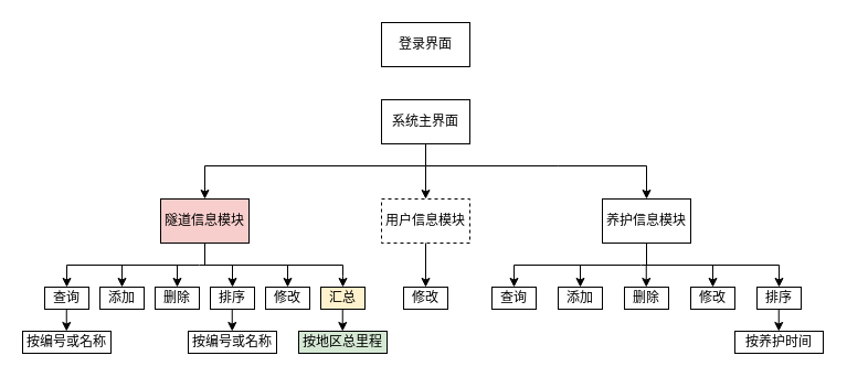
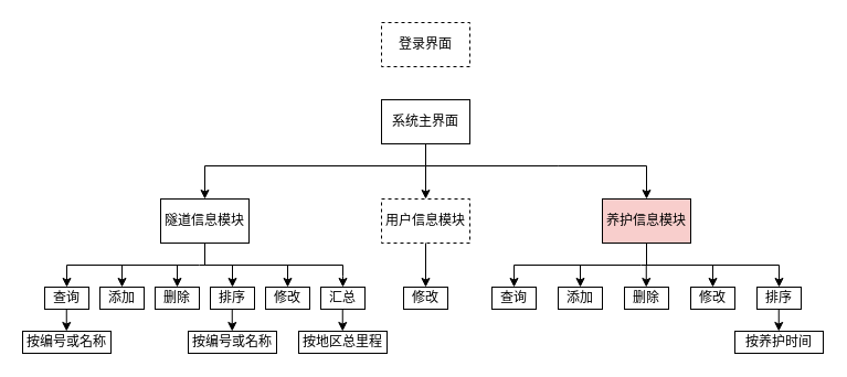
  <mxCell id="0" />
  <mxCell id="1" parent="0" />
- <mxCell id="2" value="登录界面" style="rounded=0;whiteSpace=wrap;html=1;" vertex="1" parent="1"><mxGeometry x="345" y="20" width="80" height="40" as="geometry" /></mxCell>
+ <mxCell id="2" value="登录界面" style="rounded=0;whiteSpace=wrap;html=1;dashed=1;" vertex="1" parent="1"><mxGeometry x="345" y="20" width="80" height="40" as="geometry" /></mxCell>
  <mxCell id="3" value="系统主界面" style="rounded=0;whiteSpace=wrap;html=1;" vertex="1" parent="1"><mxGeometry x="345" y="90" width="80" height="40" as="geometry" /></mxCell>
  <mxCell id="4" value="" style="endArrow=none;html=1;rounded=0;" edge="1" parent="1"><mxGeometry width="50" height="50" relative="1" as="geometry"><mxPoint x="385" y="150" as="sourcePoint" /><mxPoint x="385" y="130" as="targetPoint" /></mxGeometry></mxCell>
  <mxCell id="5" value="" style="endArrow=none;html=1;rounded=0;" edge="1" parent="1"><mxGeometry width="50" height="50" relative="1" as="geometry"><mxPoint x="185" y="150" as="sourcePoint" /><mxPoint x="385" y="150" as="targetPoint" /></mxGeometry></mxCell>
  <mxCell id="6" value="" style="endArrow=none;html=1;rounded=0;" edge="1" parent="1"><mxGeometry width="50" height="50" relative="1" as="geometry"><mxPoint x="385" y="150" as="sourcePoint" /><mxPoint x="505" y="150" as="targetPoint" /></mxGeometry></mxCell>
- <mxCell id="7" value="隧道信息模块" style="rounded=0;whiteSpace=wrap;html=1;fillColor=#f8cecc;" vertex="1" parent="1"><mxGeometry x="145" y="180" width="80" height="40" as="geometry" /></mxCell>
+ <mxCell id="7" value="隧道信息模块" style="rounded=0;whiteSpace=wrap;html=1;" vertex="1" parent="1"><mxGeometry x="145" y="180" width="80" height="40" as="geometry" /></mxCell>
  <mxCell id="8" value="用户信息模块" style="rounded=0;whiteSpace=wrap;html=1;dashed=1;" vertex="1" parent="1"><mxGeometry x="345" y="180" width="80" height="40" as="geometry" /></mxCell>
- <mxCell id="9" value="养护信息模块" style="rounded=0;whiteSpace=wrap;html=1;" vertex="1" parent="1"><mxGeometry x="545" y="180" width="80" height="40" as="geometry" /></mxCell>
+ <mxCell id="9" value="养护信息模块" style="rounded=0;whiteSpace=wrap;html=1;fillColor=#f8cecc;" vertex="1" parent="1"><mxGeometry x="545" y="180" width="80" height="40" as="geometry" /></mxCell>
  <mxCell id="10" value="" style="endArrow=classic;html=1;rounded=0;entryX=0.5;entryY=0;entryDx=0;entryDy=0;" edge="1" parent="1" target="7"><mxGeometry width="50" height="50" relative="1" as="geometry"><mxPoint x="185" y="150" as="sourcePoint" /><mxPoint x="275" y="100" as="targetPoint" /></mxGeometry></mxCell>
  <mxCell id="11" value="" style="endArrow=classic;html=1;rounded=0;entryX=0.5;entryY=0;entryDx=0;entryDy=0;" edge="1" parent="1" target="8"><mxGeometry width="50" height="50" relative="1" as="geometry"><mxPoint x="385" y="150" as="sourcePoint" /><mxPoint x="435" y="100" as="targetPoint" /></mxGeometry></mxCell>
  <mxCell id="12" value="" style="endArrow=classic;html=1;rounded=0;entryX=0.5;entryY=0;entryDx=0;entryDy=0;" edge="1" parent="1" target="9"><mxGeometry width="50" height="50" relative="1" as="geometry"><mxPoint x="504.76" y="150" as="sourcePoint" /><mxPoint x="504.76" y="180" as="targetPoint" /><Array as="points"><mxPoint x="585" y="150" /></Array></mxGeometry></mxCell>
  <mxCell id="13" value="" style="endArrow=none;html=1;rounded=0;" edge="1" parent="1"><mxGeometry width="50" height="50" relative="1" as="geometry"><mxPoint x="185" y="240" as="sourcePoint" /><mxPoint x="185" y="220" as="targetPoint" /></mxGeometry></mxCell>
  <mxCell id="14" value="" style="endArrow=none;html=1;rounded=0;" edge="1" parent="1"><mxGeometry width="50" height="50" relative="1" as="geometry"><mxPoint x="60" y="240" as="sourcePoint" /><mxPoint x="180" y="240" as="targetPoint" /></mxGeometry></mxCell>
  <mxCell id="15" value="" style="endArrow=none;html=1;rounded=0;" edge="1" parent="1"><mxGeometry width="50" height="50" relative="1" as="geometry"><mxPoint x="180" y="240" as="sourcePoint" /><mxPoint x="310" y="240" as="targetPoint" /></mxGeometry></mxCell>
  <mxCell id="16" value="" style="endArrow=classic;html=1;rounded=0;" edge="1" parent="1"><mxGeometry width="50" height="50" relative="1" as="geometry"><mxPoint x="60" y="240" as="sourcePoint" /><mxPoint x="60" y="260" as="targetPoint" /></mxGeometry></mxCell>
  <mxCell id="17" value="" style="endArrow=classic;html=1;rounded=0;" edge="1" parent="1"><mxGeometry width="50" height="50" relative="1" as="geometry"><mxPoint x="110" y="240" as="sourcePoint" /><mxPoint x="110" y="260" as="targetPoint" /></mxGeometry></mxCell>
  <mxCell id="18" value="" style="endArrow=classic;html=1;rounded=0;" edge="1" parent="1"><mxGeometry width="50" height="50" relative="1" as="geometry"><mxPoint x="160" y="240" as="sourcePoint" /><mxPoint x="160" y="260" as="targetPoint" /></mxGeometry></mxCell>
  <mxCell id="19" value="" style="endArrow=classic;html=1;rounded=0;" edge="1" parent="1"><mxGeometry width="50" height="50" relative="1" as="geometry"><mxPoint x="210" y="240" as="sourcePoint" /><mxPoint x="210" y="260" as="targetPoint" /></mxGeometry></mxCell>
  <mxCell id="20" value="" style="endArrow=classic;html=1;rounded=0;" edge="1" parent="1"><mxGeometry width="50" height="50" relative="1" as="geometry"><mxPoint x="260" y="240" as="sourcePoint" /><mxPoint x="260" y="260" as="targetPoint" /></mxGeometry></mxCell>
  <mxCell id="21" value="" style="endArrow=classic;html=1;rounded=0;" edge="1" parent="1"><mxGeometry width="50" height="50" relative="1" as="geometry"><mxPoint x="310" y="240" as="sourcePoint" /><mxPoint x="310" y="260" as="targetPoint" /><Array as="points"><mxPoint x="310" y="250" /></Array></mxGeometry></mxCell>
  <mxCell id="22" value="查询" style="rounded=0;whiteSpace=wrap;html=1;" vertex="1" parent="1"><mxGeometry x="40" y="260" width="40" height="20" as="geometry" /></mxCell>
  <mxCell id="23" value="添加" style="rounded=0;whiteSpace=wrap;html=1;" vertex="1" parent="1"><mxGeometry x="90" y="260" width="40" height="20" as="geometry" /></mxCell>
  <mxCell id="24" value="删除" style="rounded=0;whiteSpace=wrap;html=1;" vertex="1" parent="1"><mxGeometry x="140" y="260" width="40" height="20" as="geometry" /></mxCell>
  <mxCell id="25" value="排序" style="rounded=0;whiteSpace=wrap;html=1;" vertex="1" parent="1"><mxGeometry x="190" y="260" width="40" height="20" as="geometry" /></mxCell>
  <mxCell id="26" value="修改" style="rounded=0;whiteSpace=wrap;html=1;" vertex="1" parent="1"><mxGeometry x="240" y="260" width="40" height="20" as="geometry" /></mxCell>
- <mxCell id="27" value="汇总" style="rounded=0;whiteSpace=wrap;html=1;fillColor=#fff2cc;" vertex="1" parent="1"><mxGeometry x="290" y="260" width="40" height="20" as="geometry" /></mxCell>
+ <mxCell id="27" value="汇总" style="rounded=0;whiteSpace=wrap;html=1;" vertex="1" parent="1"><mxGeometry x="290" y="260" width="40" height="20" as="geometry" /></mxCell>
  <mxCell id="28" value="" style="endArrow=classic;html=1;rounded=0;exitX=0.5;exitY=1;exitDx=0;exitDy=0;" edge="1" parent="1" source="8"><mxGeometry width="50" height="50" relative="1" as="geometry"><mxPoint x="375" y="300" as="sourcePoint" /><mxPoint x="385" y="260" as="targetPoint" /></mxGeometry></mxCell>
  <mxCell id="29" value="修改" style="rounded=0;whiteSpace=wrap;html=1;" vertex="1" parent="1"><mxGeometry x="365" y="260" width="40" height="20" as="geometry" /></mxCell>
  <mxCell id="30" value="" style="endArrow=none;html=1;rounded=0;" edge="1" parent="1"><mxGeometry width="50" height="50" relative="1" as="geometry"><mxPoint x="585" y="240" as="sourcePoint" /><mxPoint x="585" y="220" as="targetPoint" /></mxGeometry></mxCell>
  <mxCell id="31" value="" style="endArrow=none;html=1;rounded=0;" edge="1" parent="1"><mxGeometry width="50" height="50" relative="1" as="geometry"><mxPoint x="465" y="240" as="sourcePoint" /><mxPoint x="580" y="240" as="targetPoint" /></mxGeometry></mxCell>
  <mxCell id="32" value="" style="endArrow=none;html=1;rounded=0;" edge="1" parent="1"><mxGeometry width="50" height="50" relative="1" as="geometry"><mxPoint x="580" y="240" as="sourcePoint" /><mxPoint x="705" y="240" as="targetPoint" /></mxGeometry></mxCell>
  <mxCell id="33" value="" style="endArrow=classic;html=1;rounded=0;" edge="1" parent="1"><mxGeometry width="50" height="50" relative="1" as="geometry"><mxPoint x="705" y="240" as="sourcePoint" /><mxPoint x="705" y="260" as="targetPoint" /></mxGeometry></mxCell>
  <mxCell id="34" value="" style="endArrow=classic;html=1;rounded=0;" edge="1" parent="1"><mxGeometry width="50" height="50" relative="1" as="geometry"><mxPoint x="465" y="240" as="sourcePoint" /><mxPoint x="465" y="260" as="targetPoint" /></mxGeometry></mxCell>
  <mxCell id="35" value="查询" style="rounded=0;whiteSpace=wrap;html=1;" vertex="1" parent="1"><mxGeometry x="445" y="260" width="40" height="20" as="geometry" /></mxCell>
  <mxCell id="36" value="" style="endArrow=classic;html=1;rounded=0;" edge="1" parent="1"><mxGeometry width="50" height="50" relative="1" as="geometry"><mxPoint x="525" y="240" as="sourcePoint" /><mxPoint x="525" y="260" as="targetPoint" /></mxGeometry></mxCell>
  <mxCell id="37" value="" style="endArrow=classic;html=1;rounded=0;" edge="1" parent="1"><mxGeometry width="50" height="50" relative="1" as="geometry"><mxPoint x="584.76" y="240" as="sourcePoint" /><mxPoint x="584.76" y="260" as="targetPoint" /></mxGeometry></mxCell>
  <mxCell id="38" value="" style="endArrow=classic;html=1;rounded=0;" edge="1" parent="1"><mxGeometry width="50" height="50" relative="1" as="geometry"><mxPoint x="645" y="240" as="sourcePoint" /><mxPoint x="645" y="260" as="targetPoint" /></mxGeometry></mxCell>
  <mxCell id="39" value="添加" style="rounded=0;whiteSpace=wrap;html=1;" vertex="1" parent="1"><mxGeometry x="505" y="260" width="40" height="20" as="geometry" /></mxCell>
  <mxCell id="40" value="删除" style="rounded=0;whiteSpace=wrap;html=1;" vertex="1" parent="1"><mxGeometry x="565" y="260" width="40" height="20" as="geometry" /></mxCell>
  <mxCell id="41" value="修改" style="rounded=0;whiteSpace=wrap;html=1;" vertex="1" parent="1"><mxGeometry x="625" y="260" width="40" height="20" as="geometry" /></mxCell>
  <mxCell id="42" value="排序" style="rounded=0;whiteSpace=wrap;html=1;" vertex="1" parent="1"><mxGeometry x="685" y="260" width="40" height="20" as="geometry" /></mxCell>
  <mxCell id="43" value="" style="endArrow=classic;html=1;rounded=0;" edge="1" parent="1"><mxGeometry width="50" height="50" relative="1" as="geometry"><mxPoint x="59.76" y="280" as="sourcePoint" /><mxPoint x="59.76" y="300" as="targetPoint" /></mxGeometry></mxCell>
  <mxCell id="44" value="按编号或名称" style="rounded=0;whiteSpace=wrap;html=1;" vertex="1" parent="1"><mxGeometry x="20" y="300" width="80" height="20" as="geometry" /></mxCell>
  <mxCell id="45" value="" style="endArrow=classic;html=1;rounded=0;" edge="1" parent="1"><mxGeometry width="50" height="50" relative="1" as="geometry"><mxPoint x="209.76" y="280" as="sourcePoint" /><mxPoint x="209.76" y="300" as="targetPoint" /></mxGeometry></mxCell>
  <mxCell id="46" value="按编号或名称" style="rounded=0;whiteSpace=wrap;html=1;" vertex="1" parent="1"><mxGeometry x="170" y="300" width="80" height="20" as="geometry" /></mxCell>
  <mxCell id="47" value="" style="endArrow=classic;html=1;rounded=0;" edge="1" parent="1"><mxGeometry width="50" height="50" relative="1" as="geometry"><mxPoint x="309.76" y="280" as="sourcePoint" /><mxPoint x="309.76" y="300" as="targetPoint" /></mxGeometry></mxCell>
- <mxCell id="48" value="按地区总里程" style="rounded=0;whiteSpace=wrap;html=1;fillColor=#d5e8d4;" vertex="1" parent="1"><mxGeometry x="270" y="300" width="80" height="20" as="geometry" /></mxCell>
+ <mxCell id="48" value="按地区总里程" style="rounded=0;whiteSpace=wrap;html=1;" vertex="1" parent="1"><mxGeometry x="270" y="300" width="80" height="20" as="geometry" /></mxCell>
  <mxCell id="49" value="" style="endArrow=classic;html=1;rounded=0;" edge="1" parent="1"><mxGeometry width="50" height="50" relative="1" as="geometry"><mxPoint x="704.76" y="280" as="sourcePoint" /><mxPoint x="704.76" y="300" as="targetPoint" /></mxGeometry></mxCell>
  <mxCell id="50" value="按养护时间" style="rounded=0;whiteSpace=wrap;html=1;" vertex="1" parent="1"><mxGeometry x="665" y="300" width="80" height="20" as="geometry" /></mxCell>
